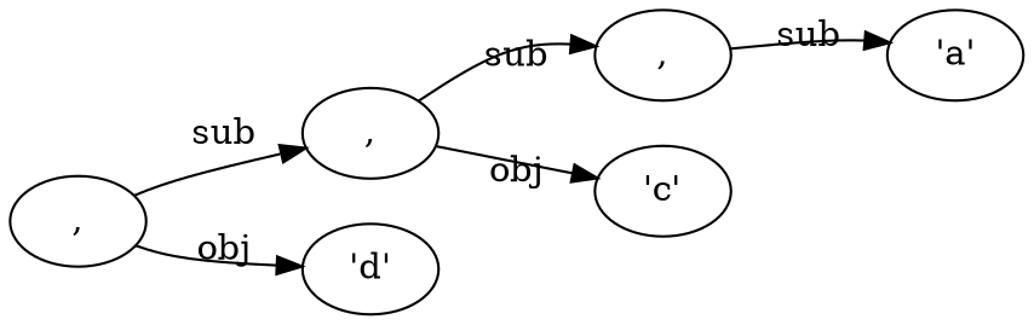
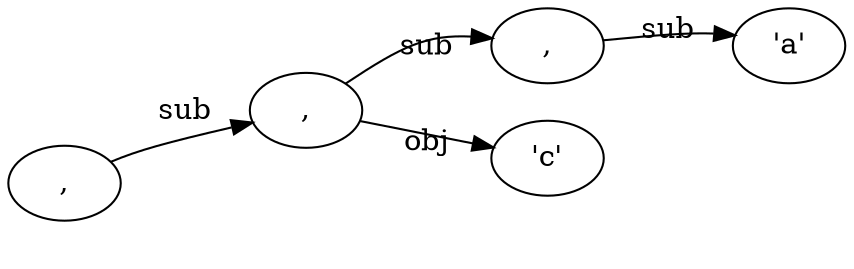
  digraph {
    compound=true
    concentrate=true
    rankdir=LR
    splines=curved
    n1 [label=","]
    n2 [label="'a'"]
    n3 [label=","]
    n4 [label="'c'"]
    n5 [label=","]
-   n6 [label="'d'"]
    n1 -> n2 [label=sub]
    n3 -> n1 [label=sub]
    n3 -> n4 [label=obj]
    n5 -> n3 [label=sub]
-   n5 -> n6 [label=obj]
  }
